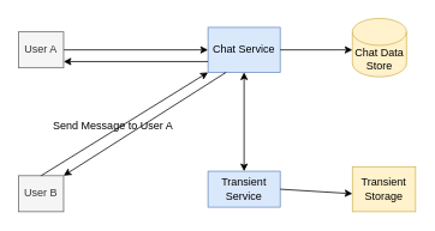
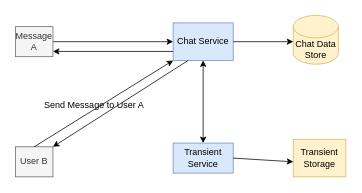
  <mxCell id="0" />
  <mxCell id="1" parent="0" />
  <mxCell id="2" value="" style="edgeStyle=orthogonalEdgeStyle;rounded=0;orthogonalLoop=1;jettySize=auto;html=1;entryX=0;entryY=0.5;entryDx=0;entryDy=0;" edge="1" parent="1" source="3" target="7"><mxGeometry relative="1" as="geometry"><mxPoint x="135" y="55" as="targetPoint" /></mxGeometry></mxCell>
- <mxCell id="3" value="User A" style="rounded=0;whiteSpace=wrap;html=1;fillColor=#f5f5f5;fontColor=#333333;strokeColor=#666666;" vertex="1" parent="1"><mxGeometry x="20" y="35" width="50" height="40" as="geometry" /></mxCell>
+ <mxCell id="3" value="Message A" style="rounded=0;whiteSpace=wrap;html=1;fillColor=#f5f5f5;fontColor=#333333;strokeColor=#666666;" vertex="1" parent="1"><mxGeometry x="20" y="35" width="50" height="40" as="geometry" /></mxCell>
  <mxCell id="4" value="User B" style="rounded=0;whiteSpace=wrap;html=1;fillColor=#f5f5f5;fontColor=#333333;strokeColor=#666666;" vertex="1" parent="1"><mxGeometry x="20" y="195" width="50" height="40" as="geometry" /></mxCell>
  <mxCell id="5" value="Chat Data Store" style="shape=cylinder3;whiteSpace=wrap;html=1;boundedLbl=1;backgroundOutline=1;size=15;fillColor=#fff2cc;strokeColor=#d6b656;" vertex="1" parent="1"><mxGeometry x="390" y="20" width="60" height="65" as="geometry" /></mxCell>
  <mxCell id="6" value="Transient Storage" style="rounded=0;whiteSpace=wrap;html=1;fillColor=#fff2cc;strokeColor=#d6b656;" vertex="1" parent="1"><mxGeometry x="390" y="185" width="70" height="50" as="geometry" /></mxCell>
  <mxCell id="7" value="Chat Service" style="rounded=0;whiteSpace=wrap;html=1;fillColor=#dae8fc;strokeColor=#6c8ebf;" vertex="1" parent="1"><mxGeometry x="230" y="30" width="80" height="50" as="geometry" /></mxCell>
  <mxCell id="8" value="Transient Service" style="rounded=0;whiteSpace=wrap;html=1;fillColor=#dae8fc;strokeColor=#6c8ebf;" vertex="1" parent="1"><mxGeometry x="230" y="190" width="80" height="40" as="geometry" /></mxCell>
  <mxCell id="9" value="" style="endArrow=classic;html=1;rounded=0;" edge="1" parent="1"><mxGeometry width="50" height="50" relative="1" as="geometry"><mxPoint x="230" y="68" as="sourcePoint" /><mxPoint x="70" y="68" as="targetPoint" /></mxGeometry></mxCell>
  <mxCell id="10" value="" style="endArrow=classic;html=1;rounded=0;exitX=0.5;exitY=0;exitDx=0;exitDy=0;entryX=0;entryY=1;entryDx=0;entryDy=0;" edge="1" parent="1" source="4" target="7"><mxGeometry width="50" height="50" relative="1" as="geometry"><mxPoint x="320" y="185" as="sourcePoint" /><mxPoint x="370" y="135" as="targetPoint" /></mxGeometry></mxCell>
  <mxCell id="11" value="Send Message to User A" style="text;html=1;strokeColor=none;fillColor=none;align=center;verticalAlign=middle;whiteSpace=wrap;rounded=0;rotation=0;" vertex="1" parent="1"><mxGeometry x="50" y="125" width="150" height="30" as="geometry" /></mxCell>
  <mxCell id="12" value="" style="endArrow=classic;html=1;rounded=0;exitX=0.25;exitY=1;exitDx=0;exitDy=0;" edge="1" parent="1" source="7"><mxGeometry width="50" height="50" relative="1" as="geometry"><mxPoint x="320" y="185" as="sourcePoint" /><mxPoint x="70" y="195" as="targetPoint" /></mxGeometry></mxCell>
  <mxCell id="13" value="" style="endArrow=classic;html=1;rounded=0;exitX=1;exitY=0.5;exitDx=0;exitDy=0;" edge="1" parent="1" source="7"><mxGeometry width="50" height="50" relative="1" as="geometry"><mxPoint x="320" y="185" as="sourcePoint" /><mxPoint x="390" y="55" as="targetPoint" /></mxGeometry></mxCell>
  <mxCell id="14" value="" style="endArrow=classic;startArrow=classic;html=1;rounded=0;entryX=0.5;entryY=1;entryDx=0;entryDy=0;exitX=0.5;exitY=0;exitDx=0;exitDy=0;" edge="1" parent="1" source="8" target="7"><mxGeometry width="50" height="50" relative="1" as="geometry"><mxPoint x="320" y="185" as="sourcePoint" /><mxPoint x="370" y="135" as="targetPoint" /></mxGeometry></mxCell>
  <mxCell id="15" value="" style="endArrow=classic;html=1;rounded=0;exitX=1;exitY=0.5;exitDx=0;exitDy=0;" edge="1" parent="1" source="8"><mxGeometry width="50" height="50" relative="1" as="geometry"><mxPoint x="320" y="185" as="sourcePoint" /><mxPoint x="390" y="215" as="targetPoint" /></mxGeometry></mxCell>
